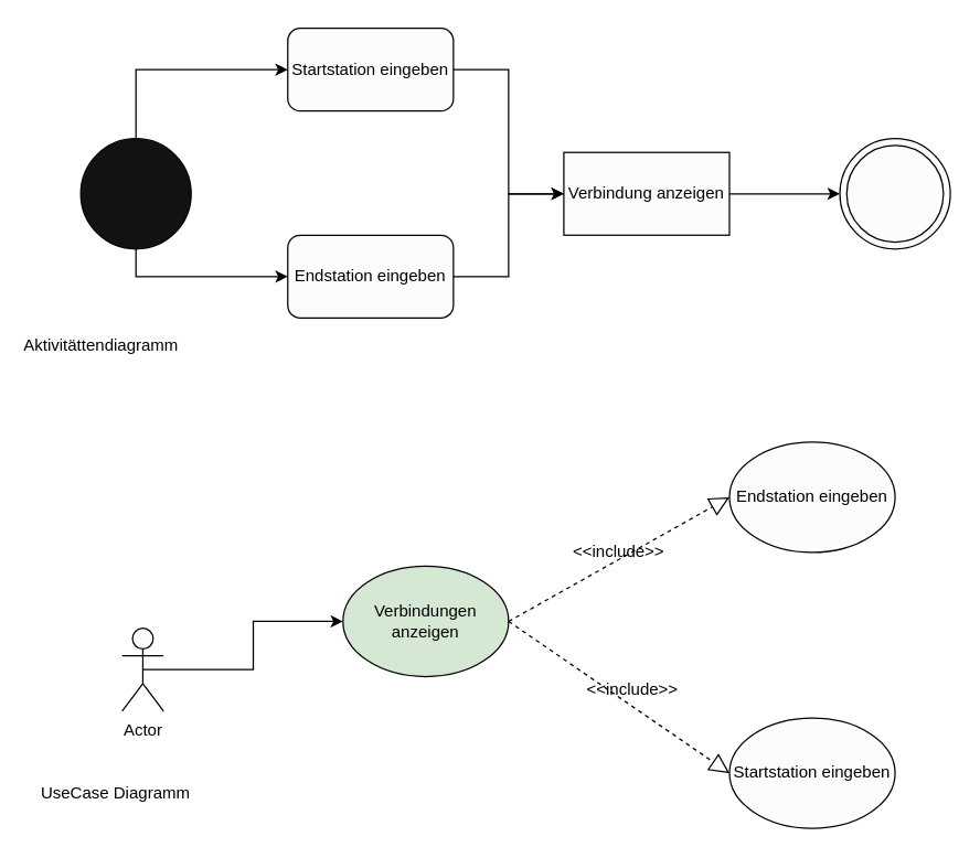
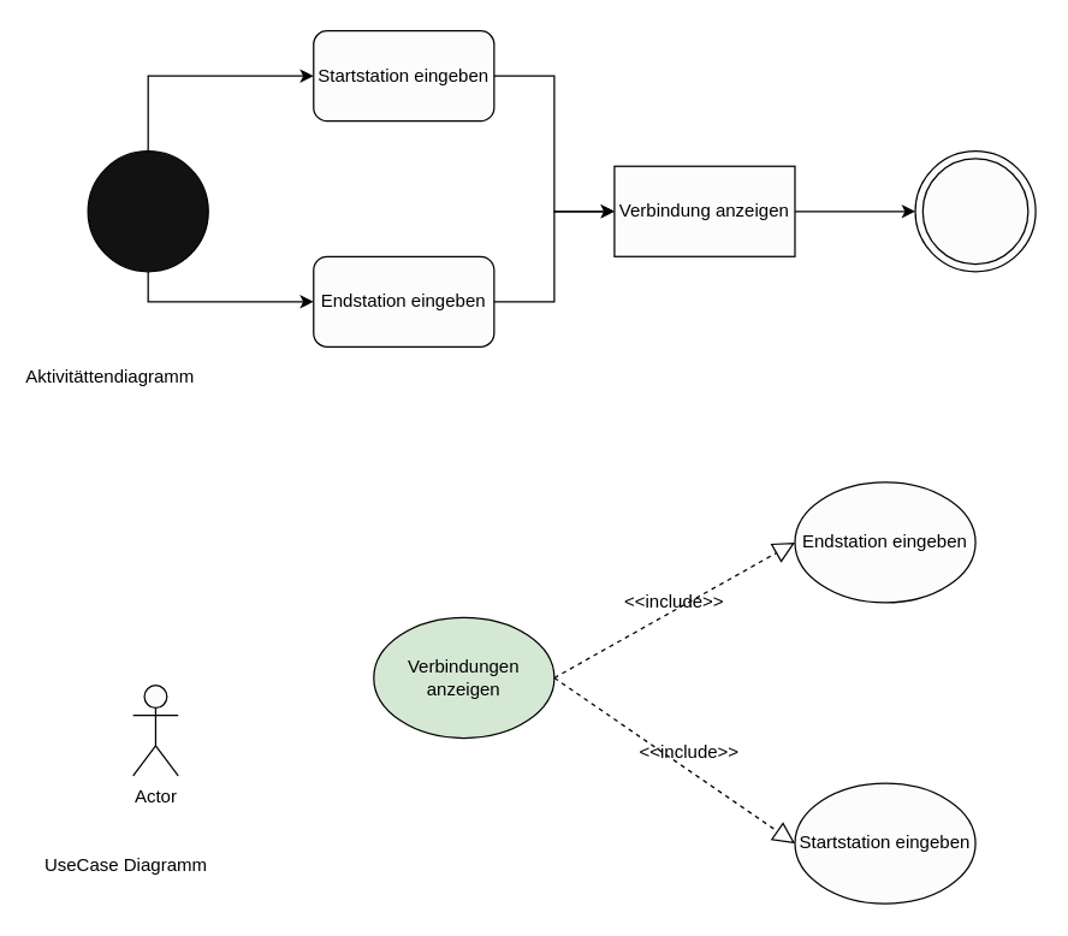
  <mxCell id="0" />
  <mxCell id="1" parent="0" />
  <mxCell id="2" style="edgeStyle=orthogonalEdgeStyle;rounded=0;orthogonalLoop=1;jettySize=auto;html=1;exitX=0.5;exitY=1;exitDx=0;exitDy=0;entryX=0;entryY=0.5;entryDx=0;entryDy=0;" edge="1" parent="1" source="4" target="8"><mxGeometry relative="1" as="geometry" /></mxCell>
  <mxCell id="3" style="edgeStyle=orthogonalEdgeStyle;rounded=0;orthogonalLoop=1;jettySize=auto;html=1;exitX=0.5;exitY=0;exitDx=0;exitDy=0;entryX=0;entryY=0.5;entryDx=0;entryDy=0;" edge="1" parent="1" source="4" target="6"><mxGeometry relative="1" as="geometry" /></mxCell>
  <mxCell id="4" value="" style="ellipse;whiteSpace=wrap;html=1;aspect=fixed;fillColor=#121212;" vertex="1" parent="1"><mxGeometry x="58" y="100" width="80" height="80" as="geometry" /></mxCell>
  <mxCell id="5" style="edgeStyle=orthogonalEdgeStyle;rounded=0;orthogonalLoop=1;jettySize=auto;html=1;exitX=1;exitY=0.5;exitDx=0;exitDy=0;entryX=0;entryY=0.5;entryDx=0;entryDy=0;" edge="1" parent="1" source="6" target="10"><mxGeometry relative="1" as="geometry" /></mxCell>
  <mxCell id="6" value="Startstation eingeben&lt;br&gt;" style="rounded=1;whiteSpace=wrap;html=1;fillColor=#FCFCFC;" vertex="1" parent="1"><mxGeometry x="208" y="20" width="120" height="60" as="geometry" /></mxCell>
  <mxCell id="7" style="edgeStyle=orthogonalEdgeStyle;rounded=0;orthogonalLoop=1;jettySize=auto;html=1;exitX=1;exitY=0.5;exitDx=0;exitDy=0;" edge="1" parent="1" source="8" target="10"><mxGeometry relative="1" as="geometry" /></mxCell>
  <mxCell id="8" value="Endstation eingeben&lt;br&gt;" style="rounded=1;whiteSpace=wrap;html=1;fillColor=#FCFCFC;" vertex="1" parent="1"><mxGeometry x="208" y="170" width="120" height="60" as="geometry" /></mxCell>
  <mxCell id="9" style="edgeStyle=orthogonalEdgeStyle;rounded=0;orthogonalLoop=1;jettySize=auto;html=1;exitX=1;exitY=0.5;exitDx=0;exitDy=0;entryX=0;entryY=0.5;entryDx=0;entryDy=0;" edge="1" parent="1" source="10" target="11"><mxGeometry relative="1" as="geometry" /></mxCell>
  <mxCell id="10" value="Verbindung anzeigen" style="whiteSpace=wrap;html=1;fillColor=#FCFCFC;rounded=0;" vertex="1" parent="1"><mxGeometry x="408" y="110" width="120" height="60" as="geometry" /></mxCell>
  <mxCell id="11" value="" style="ellipse;whiteSpace=wrap;html=1;aspect=fixed;fillColor=#FCFCFC;" vertex="1" parent="1"><mxGeometry x="608" y="100" width="80" height="80" as="geometry" /></mxCell>
  <mxCell id="12" value="" style="ellipse;whiteSpace=wrap;html=1;aspect=fixed;fillColor=#FCFCFC;" vertex="1" parent="1"><mxGeometry x="613" y="105" width="70" height="70" as="geometry" /></mxCell>
  <mxCell id="13" value="Aktivitättendiagramm" style="text;html=1;strokeColor=none;fillColor=none;align=center;verticalAlign=middle;whiteSpace=wrap;rounded=0;" vertex="1" parent="1"><mxGeometry x="53" y="240" width="40" height="20" as="geometry" /></mxCell>
- <mxCell id="14" style="edgeStyle=orthogonalEdgeStyle;rounded=0;orthogonalLoop=1;jettySize=auto;html=1;exitX=0.5;exitY=0.5;exitDx=0;exitDy=0;exitPerimeter=0;entryX=0;entryY=0.5;entryDx=0;entryDy=0;" edge="1" parent="1" source="15" target="16"><mxGeometry relative="1" as="geometry" /></mxCell>
  <mxCell id="15" value="Actor" style="shape=umlActor;verticalLabelPosition=bottom;labelBackgroundColor=#ffffff;verticalAlign=top;html=1;outlineConnect=0;fillColor=#FCFCFC;" vertex="1" parent="1"><mxGeometry x="88" y="455" width="30" height="60" as="geometry" /></mxCell>
  <mxCell id="16" value="Verbindungen anzeigen" style="ellipse;whiteSpace=wrap;html=1;fillColor=#d5e8d4;" vertex="1" parent="1"><mxGeometry x="248" y="410" width="120" height="80" as="geometry" /></mxCell>
  <mxCell id="17" value="Endstation eingeben" style="ellipse;whiteSpace=wrap;html=1;fillColor=#FCFCFC;" vertex="1" parent="1"><mxGeometry x="528" y="320" width="120" height="80" as="geometry" /></mxCell>
  <mxCell id="18" value="Startstation eingeben" style="ellipse;whiteSpace=wrap;html=1;fillColor=#FCFCFC;" vertex="1" parent="1"><mxGeometry x="528" y="520" width="120" height="80" as="geometry" /></mxCell>
  <mxCell id="19" value="" style="endArrow=block;dashed=1;endFill=0;endSize=12;html=1;entryX=0;entryY=0.5;entryDx=0;entryDy=0;" edge="1" parent="1" target="17"><mxGeometry width="160" relative="1" as="geometry"><mxPoint x="368" y="450" as="sourcePoint" /><mxPoint x="528" y="450" as="targetPoint" /></mxGeometry></mxCell>
  <mxCell id="20" value="&amp;lt;&amp;lt;include&amp;gt;&amp;gt;" style="text;html=1;strokeColor=none;fillColor=none;align=center;verticalAlign=middle;whiteSpace=wrap;rounded=0;" vertex="1" parent="1"><mxGeometry x="428" y="390" width="40" height="20" as="geometry" /></mxCell>
  <mxCell id="21" value="" style="endArrow=block;dashed=1;endFill=0;endSize=12;html=1;entryX=0;entryY=0.5;entryDx=0;entryDy=0;exitX=1;exitY=0.5;exitDx=0;exitDy=0;" edge="1" parent="1" source="16" target="18"><mxGeometry width="160" relative="1" as="geometry"><mxPoint x="378" y="460" as="sourcePoint" /><mxPoint x="538" y="370" as="targetPoint" /></mxGeometry></mxCell>
  <mxCell id="22" value="&amp;lt;&amp;lt;include&amp;gt;&amp;gt;" style="text;html=1;strokeColor=none;fillColor=none;align=center;verticalAlign=middle;whiteSpace=wrap;rounded=0;" vertex="1" parent="1"><mxGeometry x="438" y="490" width="40" height="20" as="geometry" /></mxCell>
  <mxCell id="23" value="UseCase Diagramm" style="text;html=1;strokeColor=none;fillColor=none;align=center;verticalAlign=middle;whiteSpace=wrap;rounded=0;" vertex="1" parent="1"><mxGeometry x="20.5" y="565" width="125" height="20" as="geometry" /></mxCell>
